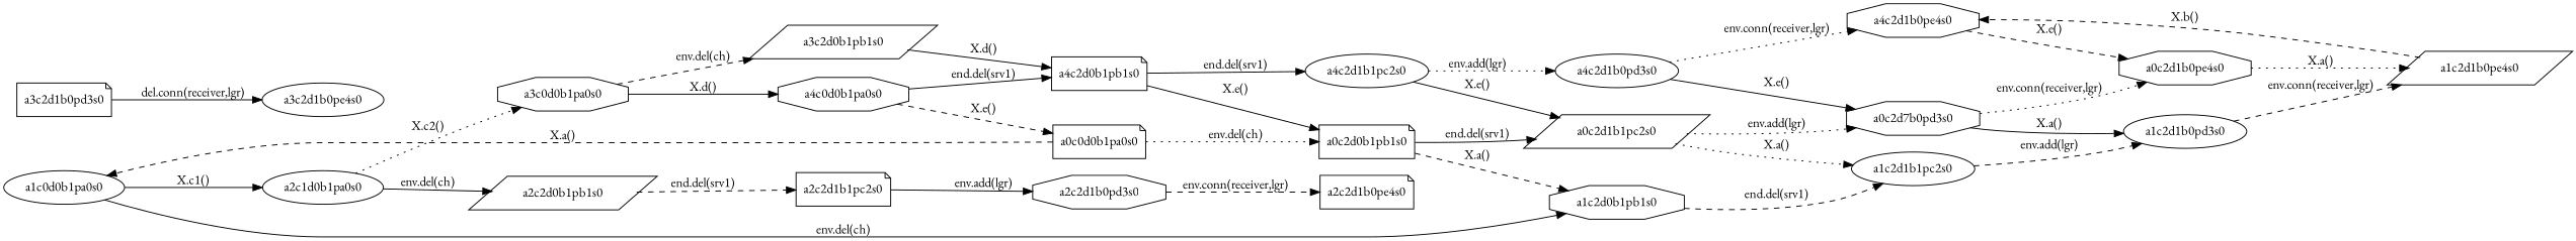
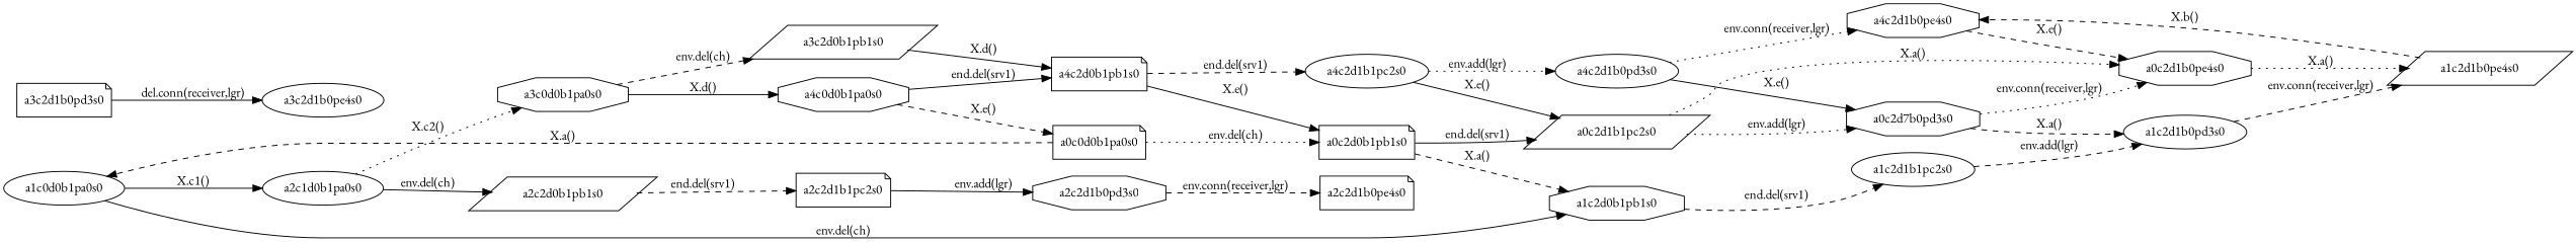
  digraph {
    fontname="EB Garamond"
    rankdir=LR
    node [fontname="EB Garamond" shape=octagon]
    edge [fontname="EB Garamond" style=solid]
    a4c2d1b0pe4s0
    a0c2d1b0pe4s0
    a1c2d1b0pe4s0 [shape=parallelogram]
    a1c2d0b1pb1s0
    a1c2d1b1pc2s0 [shape=ellipse]
    a1c2d1b0pd3s0 [shape=ellipse]
    a3c2d1b0pd3s0 [shape=note]
    a3c2d1b0pe4s0 [shape=ellipse]
    a2c2d1b1pc2s0 [shape=note]
    a2c2d1b0pd3s0
    a2c2d1b0pe4s0 [shape=note]
    a0c2d1b1pc2s0 [shape=parallelogram]
    n13 [label=a0c2d7b0pd3s0]
    a1c0d0b1pa0s0 [shape=ellipse]
    a2c1d0b1pa0s0 [shape=ellipse]
    a2c2d0b1pb1s0 [shape=parallelogram]
    a3c0d0b1pa0s0
    a4c2d0b1pb1s0 [shape=note]
    a0c2d0b1pb1s0 [shape=note]
    a4c2d1b1pc2s0 [shape=ellipse]
    a4c2d1b0pd3s0 [shape=ellipse]
    a3c2d0b1pb1s0 [shape=parallelogram]
    a4c0d0b1pa0s0
    a0c0d0b1pa0s0 [shape=note]
    a4c2d1b0pe4s0 -> a0c2d1b0pe4s0 [label="X.e()" style=dashed]
    a0c2d1b0pe4s0 -> a1c2d1b0pe4s0 [label="X.a()" style=dotted]
    a1c2d1b0pe4s0 -> a4c2d1b0pe4s0 [label="X.b()" style=dashed]
    a1c2d0b1pb1s0 -> a1c2d1b1pc2s0 [label="end.del(srv1)" style=dashed]
    a1c2d1b1pc2s0 -> a1c2d1b0pd3s0 [label="env.add(lgr)" style=dashed]
    a1c2d1b0pd3s0 -> a1c2d1b0pe4s0 [label="env.conn(receiver,lgr)" style=dashed]
    a3c2d1b0pd3s0 -> a3c2d1b0pe4s0 [label="del.conn(receiver,lgr)"]
    a2c2d1b1pc2s0 -> a2c2d1b0pd3s0 [label="env.add(lgr)"]
    a2c2d1b0pd3s0 -> a2c2d1b0pe4s0 [label="env.conn(receiver,lgr)" style=dashed]
-   a0c2d1b1pc2s0 -> a1c2d1b1pc2s0 [label="X.a()" style=dotted]
+   a0c2d1b1pc2s0 -> a0c2d1b0pe4s0 [label="X.a()" style=dotted]
    a0c2d1b1pc2s0 -> n13 [label="env.add(lgr)" style=dotted]
    n13 -> a0c2d1b0pe4s0 [label="env.conn(receiver,lgr)" style=dotted]
-   n13 -> a1c2d1b0pd3s0 [label="X.a()"]
+   n13 -> a1c2d1b0pd3s0 [label="X.a()" style=dashed]
    a1c0d0b1pa0s0 -> a1c2d0b1pb1s0 [label="env.del(ch)"]
    a1c0d0b1pa0s0 -> a2c1d0b1pa0s0 [label="X.c1()"]
    a2c1d0b1pa0s0 -> a2c2d0b1pb1s0 [label="env.del(ch)"]
    a2c1d0b1pa0s0 -> a3c0d0b1pa0s0 [label="X.c2()" style=dotted]
    a2c2d0b1pb1s0 -> a2c2d1b1pc2s0 [label="end.del(srv1)" style=dashed]
    a3c0d0b1pa0s0 -> a3c2d0b1pb1s0 [label="env.del(ch)" style=dashed]
    a3c0d0b1pa0s0 -> a4c0d0b1pa0s0 [label="X.d()"]
    a4c2d0b1pb1s0 -> a0c2d0b1pb1s0 [label="X.e()"]
-   a4c2d0b1pb1s0 -> a4c2d1b1pc2s0 [label="end.del(srv1)"]
+   a4c2d0b1pb1s0 -> a4c2d1b1pc2s0 [label="end.del(srv1)" style=dashed]
    a0c2d0b1pb1s0 -> a1c2d0b1pb1s0 [label="X.a()" style=dashed]
    a0c2d0b1pb1s0 -> a0c2d1b1pc2s0 [label="end.del(srv1)"]
    a4c2d1b1pc2s0 -> a0c2d1b1pc2s0 [label="X.e()"]
    a4c2d1b1pc2s0 -> a4c2d1b0pd3s0 [label="env.add(lgr)" style=dotted]
    a4c2d1b0pd3s0 -> a4c2d1b0pe4s0 [label="env.conn(receiver,lgr)" style=dotted]
    a4c2d1b0pd3s0 -> n13 [label="X.e()"]
    a3c2d0b1pb1s0 -> a4c2d0b1pb1s0 [label="X.d()"]
    a4c0d0b1pa0s0 -> a4c2d0b1pb1s0 [label="end.del(srv1)"]
    a4c0d0b1pa0s0 -> a0c0d0b1pa0s0 [label="X.e()" style=dashed]
    a0c0d0b1pa0s0 -> a1c0d0b1pa0s0 [label="X.a()" style=dashed]
    a0c0d0b1pa0s0 -> a0c2d0b1pb1s0 [label="env.del(ch)" style=dotted]
  }
